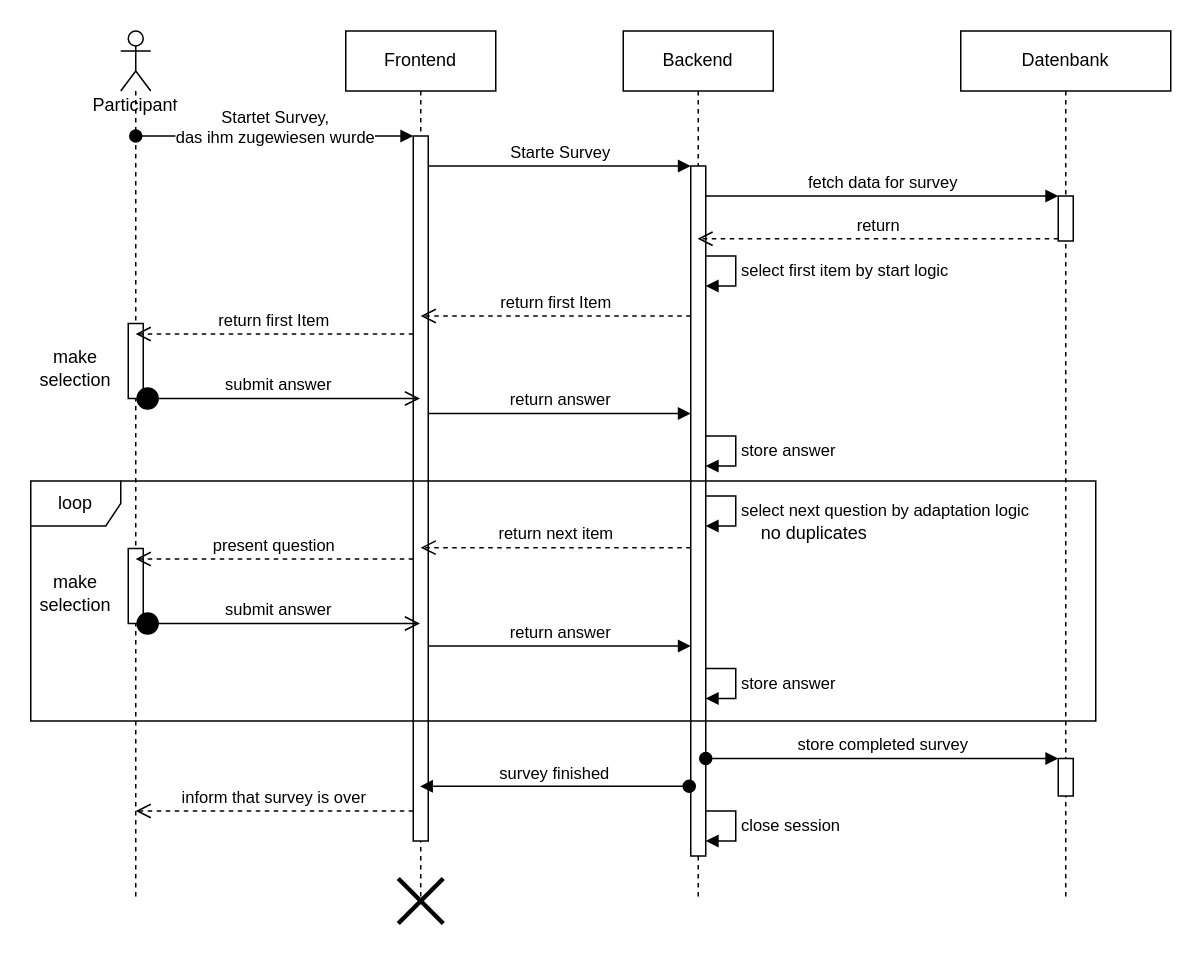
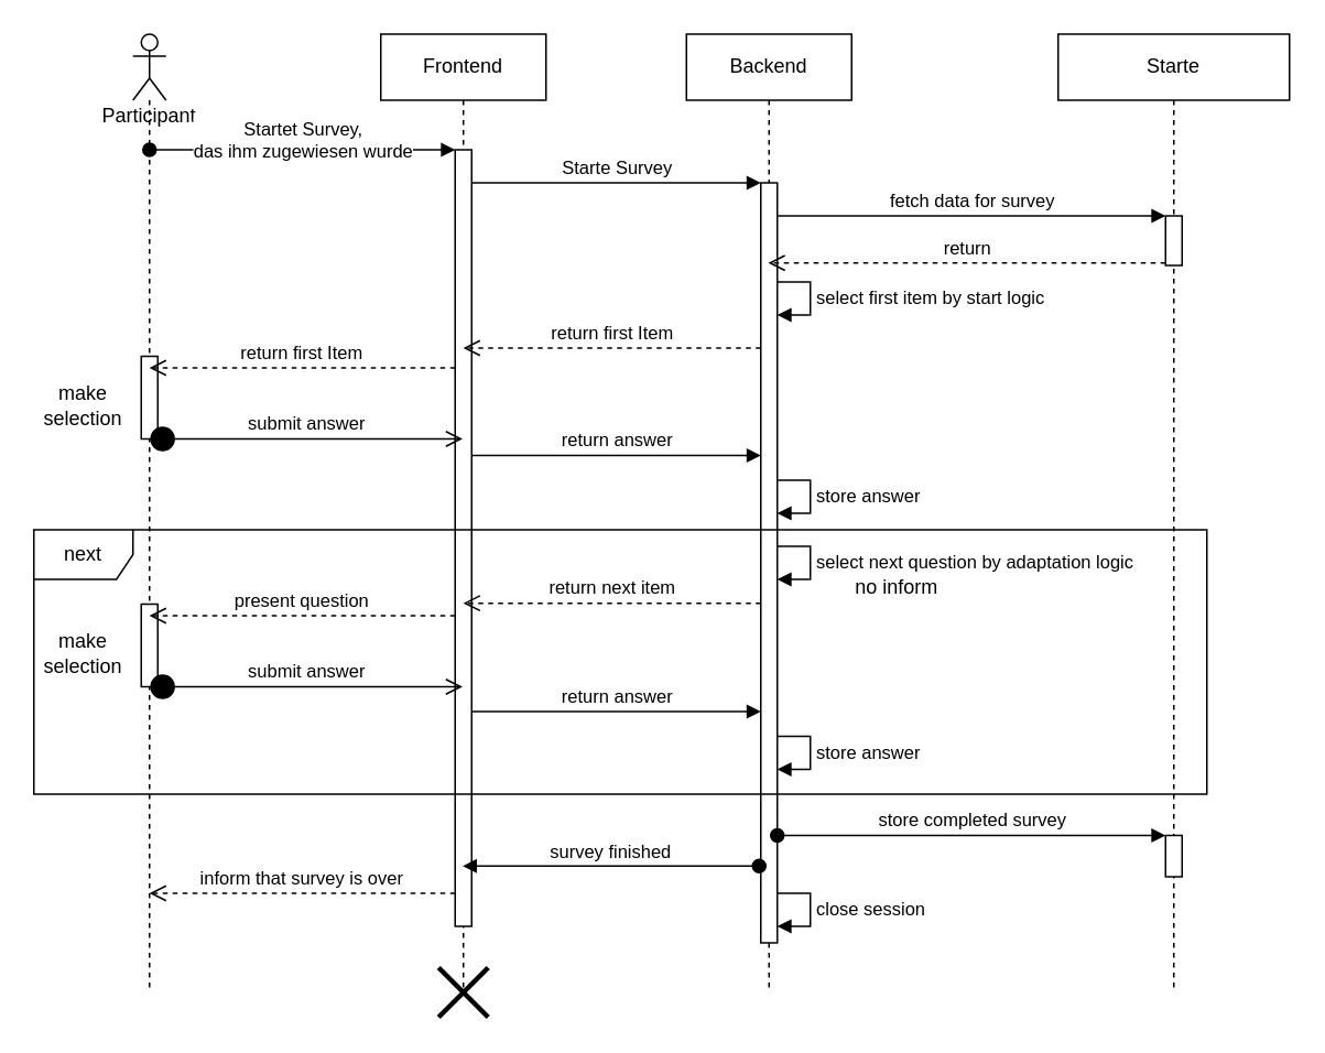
  <mxCell id="0" />
  <mxCell id="1" parent="0" />
  <mxCell id="2" value="Frontend" style="shape=umlLifeline;perimeter=lifelinePerimeter;whiteSpace=wrap;html=1;container=1;collapsible=0;recursiveResize=0;outlineConnect=0;" vertex="1" parent="1"><mxGeometry x="230" y="20" width="100" height="580" as="geometry" /></mxCell>
  <mxCell id="3" value="" style="shape=umlDestroy;whiteSpace=wrap;html=1;strokeWidth=3;" vertex="1" parent="2"><mxGeometry x="35" y="565" width="30" height="30" as="geometry" /></mxCell>
- <mxCell id="4" value="Datenbank" style="shape=umlLifeline;perimeter=lifelinePerimeter;whiteSpace=wrap;html=1;container=1;collapsible=0;recursiveResize=0;outlineConnect=0;" vertex="1" parent="1"><mxGeometry x="640" y="20" width="140" height="580" as="geometry" /></mxCell>
+ <mxCell id="4" value="Starte" style="shape=umlLifeline;perimeter=lifelinePerimeter;whiteSpace=wrap;html=1;container=1;collapsible=0;recursiveResize=0;outlineConnect=0;" vertex="1" parent="1"><mxGeometry x="640" y="20" width="140" height="580" as="geometry" /></mxCell>
  <mxCell id="5" value="" style="html=1;points=[];perimeter=orthogonalPerimeter;" vertex="1" parent="4"><mxGeometry x="65" y="110" width="10" height="30" as="geometry" /></mxCell>
  <mxCell id="6" value="Backend" style="shape=umlLifeline;perimeter=lifelinePerimeter;whiteSpace=wrap;html=1;container=1;collapsible=0;recursiveResize=0;outlineConnect=0;" vertex="1" parent="1"><mxGeometry x="415" y="20" width="100" height="580" as="geometry" /></mxCell>
  <mxCell id="7" value="Participant" style="shape=umlLifeline;participant=umlActor;perimeter=lifelinePerimeter;whiteSpace=wrap;html=1;container=1;collapsible=0;recursiveResize=0;verticalAlign=top;spacingTop=36;outlineConnect=0;size=40;" vertex="1" parent="1"><mxGeometry x="80" y="20" width="20" height="580" as="geometry" /></mxCell>
  <mxCell id="8" value="" style="html=1;points=[];perimeter=orthogonalPerimeter;" vertex="1" parent="1"><mxGeometry x="275" y="90" width="10" height="470" as="geometry" /></mxCell>
  <mxCell id="9" value="Startet Survey, &lt;br&gt;das ihm zugewiesen wurde" style="html=1;verticalAlign=bottom;startArrow=oval;endArrow=block;startSize=8;" edge="1" target="8" parent="1"><mxGeometry y="-10" relative="1" as="geometry"><mxPoint x="90" y="90" as="sourcePoint" /><mxPoint as="offset" /></mxGeometry></mxCell>
  <mxCell id="10" value="" style="html=1;points=[];perimeter=orthogonalPerimeter;" vertex="1" parent="1"><mxGeometry x="460" y="110" width="10" height="460" as="geometry" /></mxCell>
  <mxCell id="11" value="Starte Survey" style="html=1;verticalAlign=bottom;endArrow=block;entryX=0;entryY=0;" edge="1" target="10" parent="1"><mxGeometry relative="1" as="geometry"><mxPoint x="285" y="110" as="sourcePoint" /></mxGeometry></mxCell>
- <mxCell id="12" value="loop" style="shape=umlFrame;whiteSpace=wrap;html=1;" vertex="1" parent="1"><mxGeometry y="320" width="710" height="160" as="geometry" x="20" /></mxCell>
+ <mxCell id="12" value="next" style="shape=umlFrame;whiteSpace=wrap;html=1;" vertex="1" parent="1"><mxGeometry y="320" width="710" height="160" as="geometry" x="20" /></mxCell>
  <mxCell id="13" value="fetch data for survey" style="html=1;verticalAlign=bottom;endArrow=block;entryX=0;entryY=0;" edge="1" target="5" parent="1"><mxGeometry relative="1" as="geometry"><mxPoint x="470" y="130" as="sourcePoint" /></mxGeometry></mxCell>
  <mxCell id="14" value="return" style="html=1;verticalAlign=bottom;endArrow=open;dashed=1;endSize=8;exitX=0;exitY=0.95;" edge="1" source="5" parent="1" target="6"><mxGeometry relative="1" as="geometry"><mxPoint x="470" y="206" as="targetPoint" /></mxGeometry></mxCell>
  <mxCell id="15" value="store answer" style="edgeStyle=orthogonalEdgeStyle;html=1;align=left;spacingLeft=2;endArrow=block;rounded=0;entryX=1;entryY=0;" edge="1" parent="1"><mxGeometry relative="1" as="geometry"><mxPoint x="470" y="290" as="sourcePoint" /><Array as="points"><mxPoint x="490" y="290" /></Array><mxPoint x="470" y="310" as="targetPoint" /></mxGeometry></mxCell>
  <mxCell id="16" value="" style="html=1;points=[];perimeter=orthogonalPerimeter;" vertex="1" parent="1"><mxGeometry x="85" y="215" width="10" height="50" as="geometry" /></mxCell>
  <mxCell id="17" value="return first Item" style="html=1;verticalAlign=bottom;endArrow=open;dashed=1;endSize=8;" edge="1" parent="1"><mxGeometry relative="1" as="geometry"><mxPoint x="279.929" y="210" as="targetPoint" /><mxPoint x="460" y="210" as="sourcePoint" /><Array as="points" /></mxGeometry></mxCell>
  <mxCell id="18" value="return first Item" style="html=1;verticalAlign=bottom;endArrow=open;dashed=1;endSize=8;exitX=0;exitY=0.95;" edge="1" parent="1"><mxGeometry relative="1" as="geometry"><mxPoint x="89.929" y="222" as="targetPoint" /><mxPoint x="275" y="222" as="sourcePoint" /><Array as="points" /></mxGeometry></mxCell>
  <mxCell id="19" value="return answer" style="html=1;verticalAlign=bottom;endArrow=block;entryX=0;entryY=0;" edge="1" parent="1"><mxGeometry relative="1" as="geometry"><mxPoint x="285" y="275" as="sourcePoint" /><mxPoint x="460" y="275" as="targetPoint" /></mxGeometry></mxCell>
  <mxCell id="20" value="submit answer" style="html=1;verticalAlign=bottom;startArrow=circle;startFill=1;endArrow=open;startSize=6;endSize=8;" edge="1" parent="1"><mxGeometry width="80" relative="1" as="geometry"><mxPoint x="89.929" y="265" as="sourcePoint" /><mxPoint x="279.5" y="265" as="targetPoint" /><Array as="points"><mxPoint x="90" y="265" /></Array></mxGeometry></mxCell>
  <mxCell id="21" value="make selection" style="text;html=1;strokeColor=none;fillColor=none;align=center;verticalAlign=middle;whiteSpace=wrap;rounded=0;" vertex="1" parent="1"><mxGeometry x="30" y="235" width="40" height="20" as="geometry" /></mxCell>
  <mxCell id="22" value="select first item by start logic" style="edgeStyle=orthogonalEdgeStyle;html=1;align=left;spacingLeft=2;endArrow=block;rounded=0;entryX=1;entryY=0;" edge="1" parent="1"><mxGeometry relative="1" as="geometry"><mxPoint x="470" y="170" as="sourcePoint" /><Array as="points"><mxPoint x="490" y="170" /></Array><mxPoint x="470" y="190" as="targetPoint" /></mxGeometry></mxCell>
  <mxCell id="23" value="select next question by adaptation logic" style="edgeStyle=orthogonalEdgeStyle;html=1;align=left;spacingLeft=2;endArrow=block;rounded=0;entryX=1;entryY=0;" edge="1" parent="1"><mxGeometry relative="1" as="geometry"><mxPoint x="470" y="330" as="sourcePoint" /><Array as="points"><mxPoint x="490" y="330" /></Array><mxPoint x="470" y="350" as="targetPoint" /></mxGeometry></mxCell>
- <mxCell id="24" value="no duplicates" style="text;html=1;strokeColor=none;fillColor=none;align=center;verticalAlign=middle;whiteSpace=wrap;rounded=0;" vertex="1" parent="1"><mxGeometry x="500" y="345" width="85" height="20" as="geometry" /></mxCell>
+ <mxCell id="24" value="no inform" style="text;html=1;strokeColor=none;fillColor=none;align=center;verticalAlign=middle;whiteSpace=wrap;rounded=0;" vertex="1" parent="1"><mxGeometry x="500" y="345" width="85" height="20" as="geometry" /></mxCell>
  <mxCell id="25" value="return next item" style="html=1;verticalAlign=bottom;endArrow=open;dashed=1;endSize=8;" edge="1" parent="1"><mxGeometry relative="1" as="geometry"><mxPoint x="279.929" y="364.43" as="targetPoint" /><mxPoint x="460" y="364.43" as="sourcePoint" /><Array as="points" /></mxGeometry></mxCell>
  <mxCell id="26" value="" style="html=1;points=[];perimeter=orthogonalPerimeter;" vertex="1" parent="1"><mxGeometry x="85" y="365" width="10" height="50" as="geometry" /></mxCell>
  <mxCell id="27" value="present question" style="html=1;verticalAlign=bottom;endArrow=open;dashed=1;endSize=8;exitX=0;exitY=0.95;" edge="1" parent="1"><mxGeometry relative="1" as="geometry"><mxPoint x="89.929" y="372" as="targetPoint" /><mxPoint x="275" y="372" as="sourcePoint" /><Array as="points" /></mxGeometry></mxCell>
  <mxCell id="28" value="submit answer" style="html=1;verticalAlign=bottom;startArrow=circle;startFill=1;endArrow=open;startSize=6;endSize=8;" edge="1" parent="1"><mxGeometry width="80" relative="1" as="geometry"><mxPoint x="89.929" y="415" as="sourcePoint" /><mxPoint x="279.5" y="415" as="targetPoint" /><Array as="points"><mxPoint x="90" y="415" /></Array></mxGeometry></mxCell>
  <mxCell id="29" value="make selection" style="text;html=1;strokeColor=none;fillColor=none;align=center;verticalAlign=middle;whiteSpace=wrap;rounded=0;" vertex="1" parent="1"><mxGeometry x="30" y="385" width="40" height="20" as="geometry" /></mxCell>
  <mxCell id="30" value="store answer" style="edgeStyle=orthogonalEdgeStyle;html=1;align=left;spacingLeft=2;endArrow=block;rounded=0;entryX=1;entryY=0;" edge="1" parent="1"><mxGeometry relative="1" as="geometry"><mxPoint x="470" y="445" as="sourcePoint" /><Array as="points"><mxPoint x="490" y="445" /></Array><mxPoint x="470" y="465" as="targetPoint" /></mxGeometry></mxCell>
  <mxCell id="31" value="return answer" style="html=1;verticalAlign=bottom;endArrow=block;entryX=0;entryY=0;" edge="1" parent="1"><mxGeometry relative="1" as="geometry"><mxPoint x="285" y="430" as="sourcePoint" /><mxPoint x="460" y="430" as="targetPoint" /></mxGeometry></mxCell>
  <mxCell id="32" value="" style="html=1;points=[];perimeter=orthogonalPerimeter;" vertex="1" parent="1"><mxGeometry x="705" y="505" width="10" height="25" as="geometry" /></mxCell>
  <mxCell id="33" value="store completed survey" style="html=1;verticalAlign=bottom;startArrow=oval;endArrow=block;startSize=8;" edge="1" target="32" parent="1"><mxGeometry relative="1" as="geometry"><mxPoint x="470" y="505" as="sourcePoint" /></mxGeometry></mxCell>
  <mxCell id="34" value="survey finished" style="html=1;verticalAlign=bottom;startArrow=oval;startFill=1;endArrow=block;startSize=8;exitX=-0.1;exitY=0.899;exitDx=0;exitDy=0;exitPerimeter=0;" edge="1" parent="1" source="10" target="2"><mxGeometry width="60" relative="1" as="geometry"><mxPoint x="360" y="590" as="sourcePoint" /><mxPoint x="390" y="490" as="targetPoint" /></mxGeometry></mxCell>
  <mxCell id="35" value="inform that survey is over" style="html=1;verticalAlign=bottom;endArrow=open;dashed=1;endSize=8;exitX=0;exitY=0.95;" edge="1" parent="1"><mxGeometry relative="1" as="geometry"><mxPoint x="89.929" y="540" as="targetPoint" /><mxPoint x="275" y="540" as="sourcePoint" /><Array as="points" /></mxGeometry></mxCell>
  <mxCell id="36" value="close session" style="edgeStyle=orthogonalEdgeStyle;html=1;align=left;spacingLeft=2;endArrow=block;rounded=0;entryX=1;entryY=0;" edge="1" parent="1"><mxGeometry relative="1" as="geometry"><mxPoint x="470" y="540" as="sourcePoint" /><Array as="points"><mxPoint x="490" y="540" /></Array><mxPoint x="470" y="560" as="targetPoint" /></mxGeometry></mxCell>
